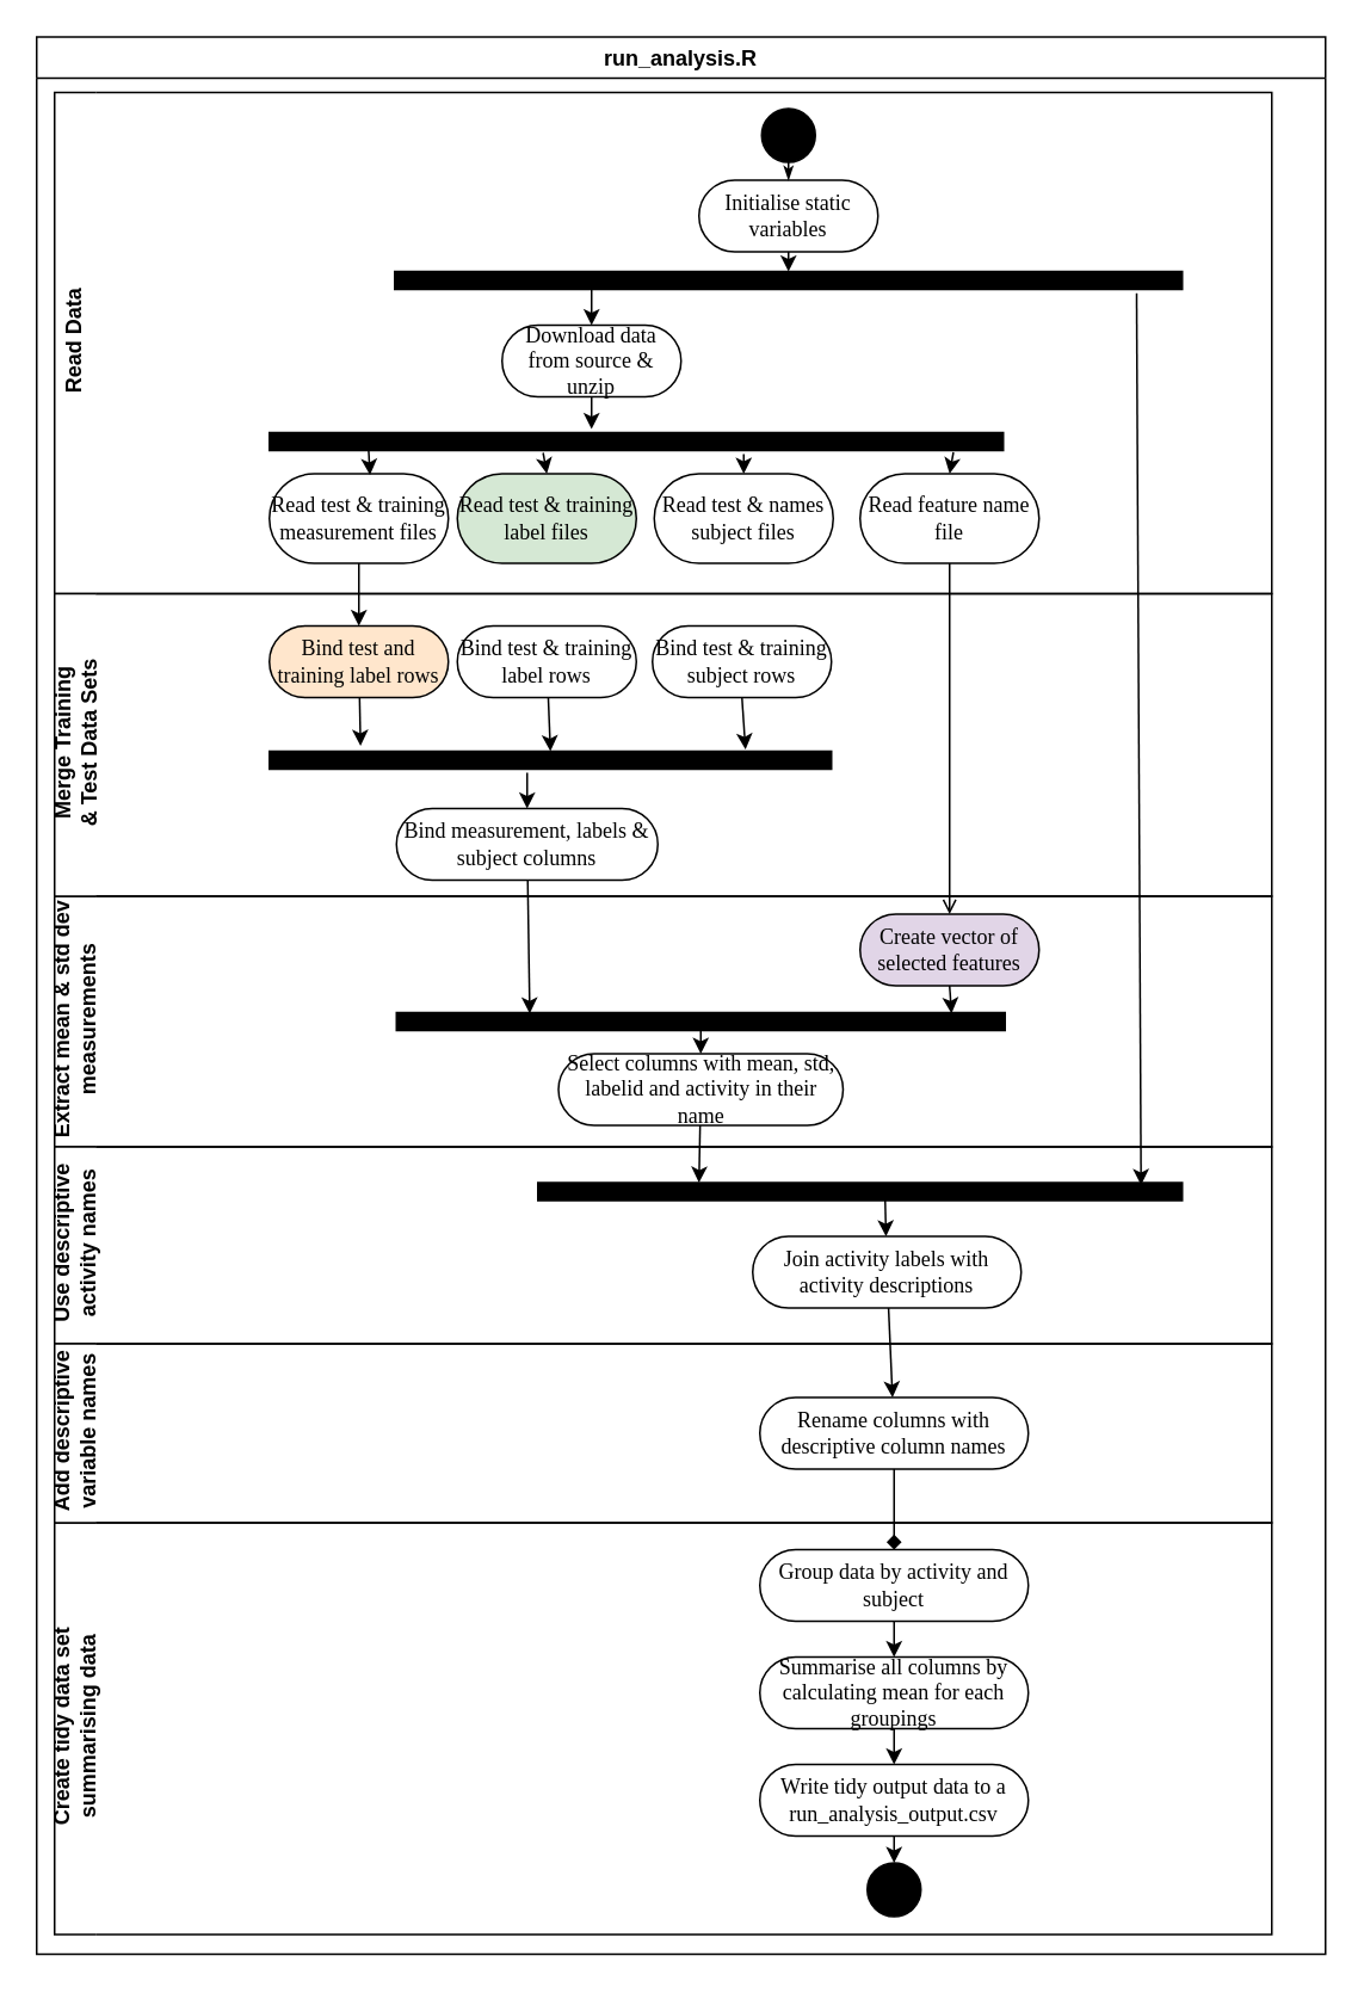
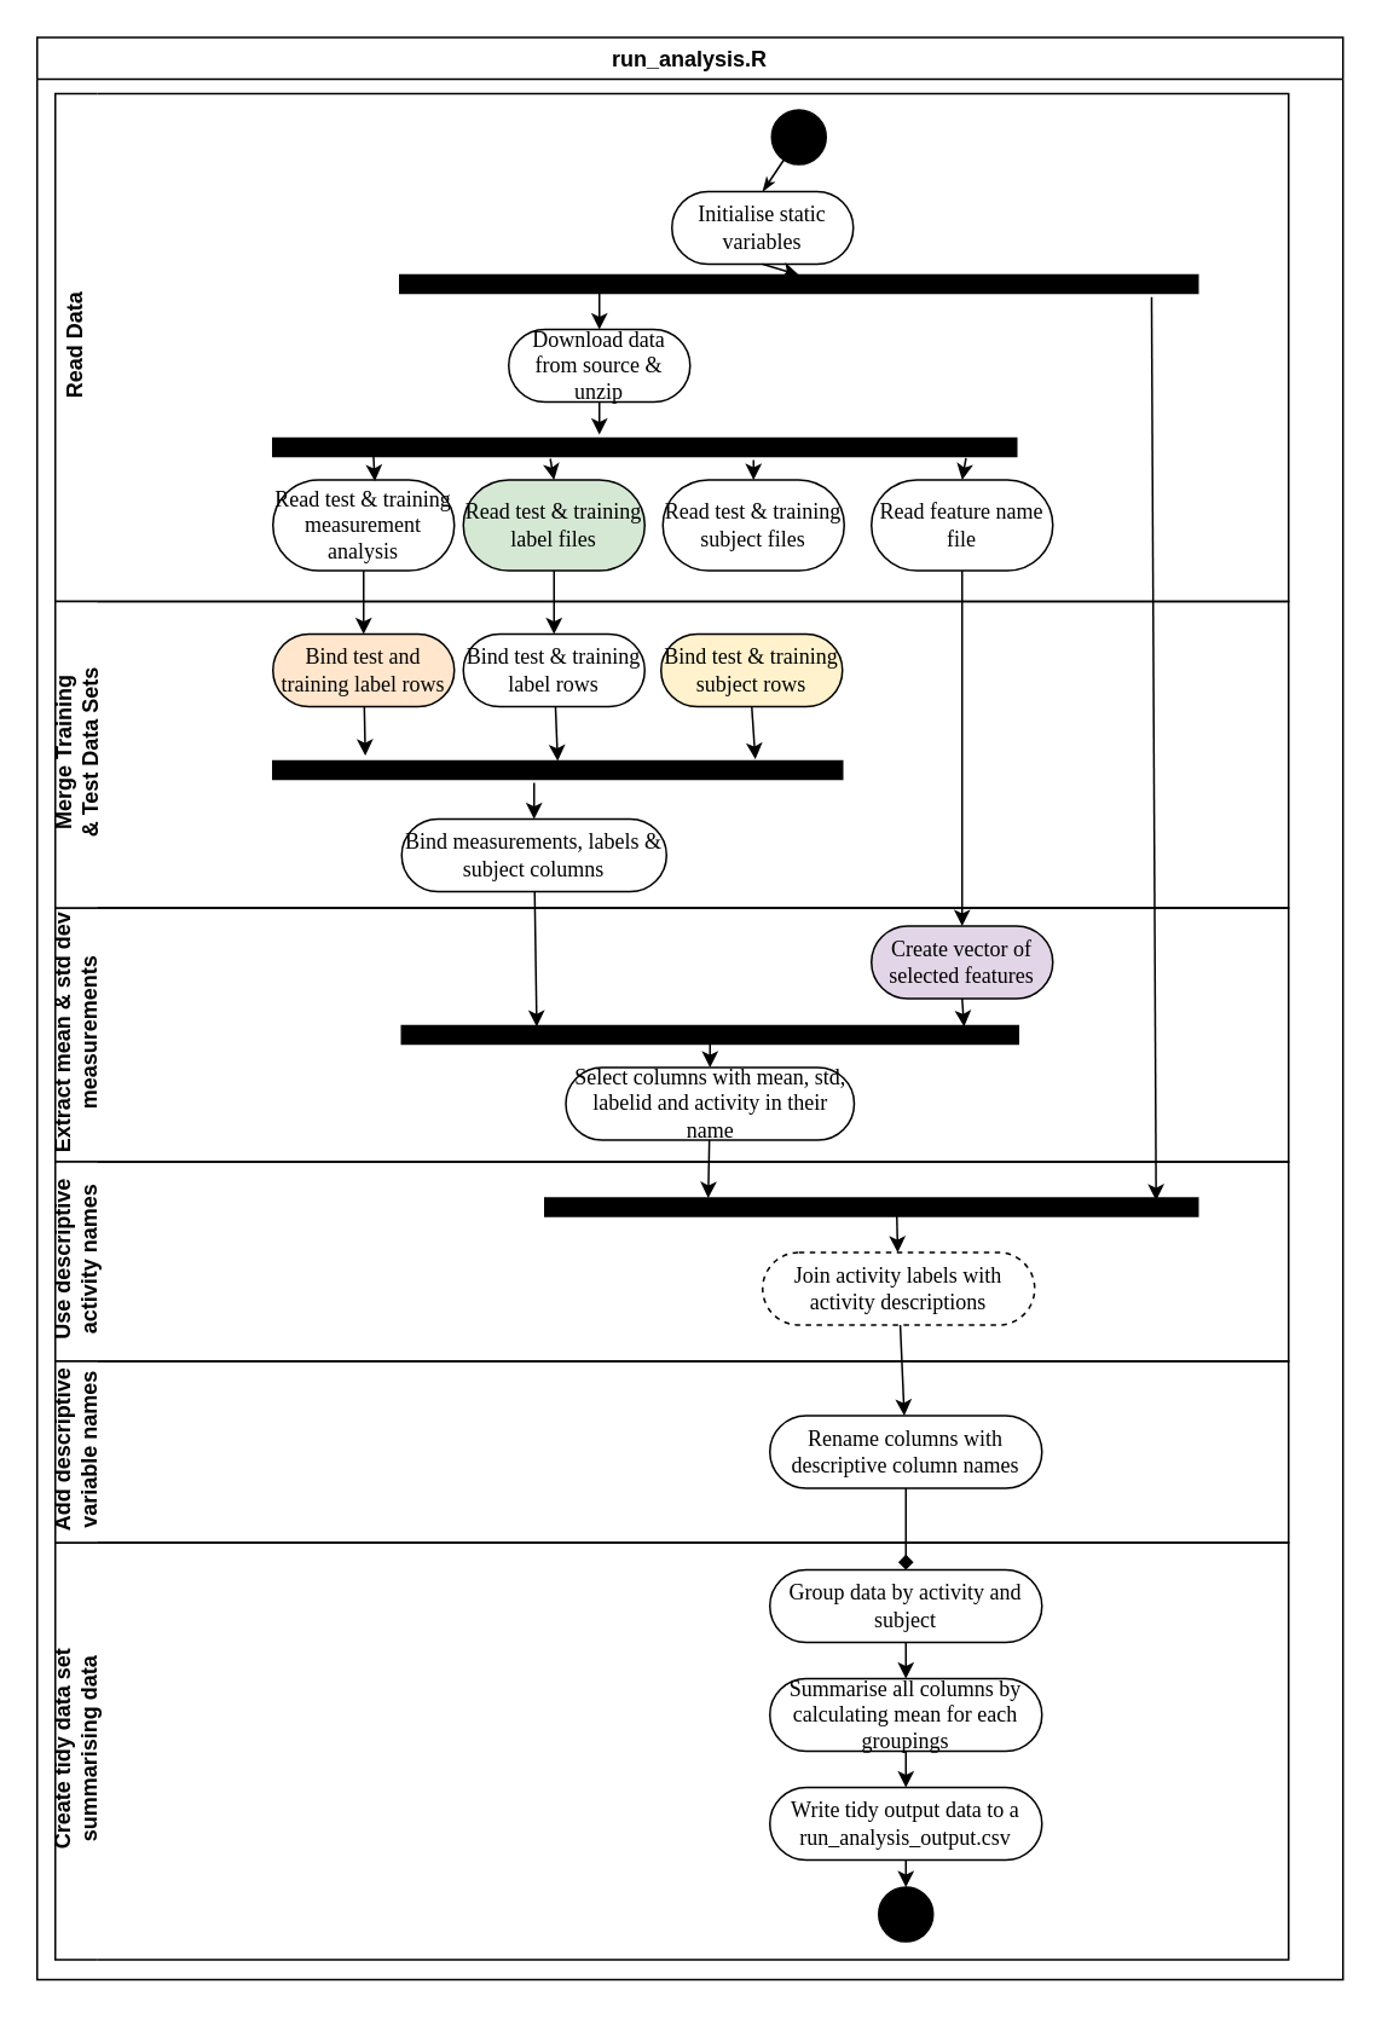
  <mxCell id="0" />
  <mxCell id="1" parent="0" />
  <mxCell id="2" value="run_analysis.R" style="swimlane;" vertex="1" parent="1"><mxGeometry x="20" y="20" width="720" height="1071" as="geometry" /></mxCell>
  <mxCell id="3" value="Read Data" style="swimlane;html=1;horizontal=0;swimlaneLine=0;" vertex="1" parent="2"><mxGeometry x="10" y="31" width="680" height="280" as="geometry" /></mxCell>
  <mxCell id="4" value="" style="ellipse;whiteSpace=wrap;html=1;rounded=0;shadow=0;comic=0;labelBackgroundColor=none;strokeWidth=1;fillColor=#000000;fontFamily=Verdana;fontSize=12;align=center;" vertex="1" parent="3"><mxGeometry x="395" y="9" width="30" height="30" as="geometry" /></mxCell>
- <mxCell id="5" value="Initialise static variables" style="rounded=1;whiteSpace=wrap;html=1;shadow=0;comic=0;labelBackgroundColor=none;strokeWidth=1;fontFamily=Verdana;fontSize=12;align=center;arcSize=50;" vertex="1" parent="3"><mxGeometry x="360" y="49" width="100" height="40" as="geometry" /></mxCell>
+ <mxCell id="5" value="Initialise static variables" style="rounded=1;whiteSpace=wrap;html=1;shadow=0;comic=0;labelBackgroundColor=none;strokeWidth=1;fontFamily=Verdana;fontSize=12;align=center;arcSize=50;" vertex="1" parent="3"><mxGeometry x="340" y="54" width="100" height="40" as="geometry" /></mxCell>
  <mxCell id="6" style="rounded=0;html=1;labelBackgroundColor=none;startArrow=none;startFill=0;startSize=5;endArrow=classicThin;endFill=1;endSize=5;jettySize=auto;orthogonalLoop=1;strokeWidth=1;fontFamily=Verdana;fontSize=12;entryX=0.5;entryY=0;entryDx=0;entryDy=0;" edge="1" parent="3" source="4" target="5"><mxGeometry relative="1" as="geometry"><mxPoint x="950" y="50" as="targetPoint" /></mxGeometry></mxCell>
  <mxCell id="7" value="" style="edgeStyle=none;rounded=0;orthogonalLoop=1;jettySize=auto;html=1;exitX=0.25;exitY=1;exitDx=0;exitDy=0;entryX=0.5;entryY=0;entryDx=0;entryDy=0;" edge="1" parent="3" source="20" target="8"><mxGeometry relative="1" as="geometry"><mxPoint x="430" y="150" as="targetPoint" /></mxGeometry></mxCell>
  <mxCell id="8" value="Download data from source &amp;amp; unzip" style="rounded=1;whiteSpace=wrap;html=1;shadow=0;comic=0;labelBackgroundColor=none;strokeWidth=1;fontFamily=Verdana;fontSize=12;align=center;arcSize=50;" vertex="1" parent="3"><mxGeometry x="250" y="130" width="100" height="40" as="geometry" /></mxCell>
  <mxCell id="9" style="edgeStyle=none;rounded=0;orthogonalLoop=1;jettySize=auto;html=1;exitX=0.5;exitY=1;exitDx=0;exitDy=0;entryX=0.5;entryY=0;entryDx=0;entryDy=0;" edge="1" parent="3" source="5" target="20"><mxGeometry relative="1" as="geometry" /></mxCell>
  <mxCell id="10" value="" style="whiteSpace=wrap;html=1;rounded=0;shadow=0;comic=0;labelBackgroundColor=none;strokeWidth=1;fillColor=#000000;fontFamily=Verdana;fontSize=12;align=center;rotation=0;" vertex="1" parent="3"><mxGeometry x="120" y="190" width="410" height="10" as="geometry" /></mxCell>
  <mxCell id="11" value="" style="edgeStyle=none;rounded=0;orthogonalLoop=1;jettySize=auto;html=1;exitX=0.5;exitY=1;exitDx=0;exitDy=0;" edge="1" parent="3" source="8"><mxGeometry relative="1" as="geometry"><mxPoint x="685" y="220" as="sourcePoint" /><mxPoint x="300" y="188" as="targetPoint" /></mxGeometry></mxCell>
- <mxCell id="12" value="Read test &amp;amp; training measurement files" style="rounded=1;whiteSpace=wrap;html=1;shadow=0;comic=0;labelBackgroundColor=none;strokeWidth=1;fontFamily=Verdana;fontSize=12;align=center;arcSize=50;" vertex="1" parent="3"><mxGeometry x="120" y="213" width="100" height="50" as="geometry" /></mxCell>
+ <mxCell id="12" value="Read test &amp;amp; training measurement analysis" style="rounded=1;whiteSpace=wrap;html=1;shadow=0;comic=0;labelBackgroundColor=none;strokeWidth=1;fontFamily=Verdana;fontSize=12;align=center;arcSize=50;" vertex="1" parent="3"><mxGeometry x="120" y="213" width="100" height="50" as="geometry" /></mxCell>
  <mxCell id="13" value="Read test &amp;amp; training label files" style="rounded=1;whiteSpace=wrap;html=1;shadow=0;comic=0;labelBackgroundColor=none;strokeWidth=1;fontFamily=Verdana;fontSize=12;align=center;arcSize=50;fillColor=#d5e8d4;" vertex="1" parent="3"><mxGeometry x="225" y="213" width="100" height="50" as="geometry" /></mxCell>
- <mxCell id="14" value="Read test &amp;amp; names subject files" style="rounded=1;whiteSpace=wrap;html=1;shadow=0;comic=0;labelBackgroundColor=none;strokeWidth=1;fontFamily=Verdana;fontSize=12;align=center;arcSize=50;" vertex="1" parent="3"><mxGeometry x="335" y="213" width="100" height="50" as="geometry" /></mxCell>
+ <mxCell id="14" value="Read test &amp;amp; training subject files" style="rounded=1;whiteSpace=wrap;html=1;shadow=0;comic=0;labelBackgroundColor=none;strokeWidth=1;fontFamily=Verdana;fontSize=12;align=center;arcSize=50;" vertex="1" parent="3"><mxGeometry x="335" y="213" width="100" height="50" as="geometry" /></mxCell>
  <mxCell id="15" value="Read feature name file" style="rounded=1;whiteSpace=wrap;html=1;shadow=0;comic=0;labelBackgroundColor=none;strokeWidth=1;fontFamily=Verdana;fontSize=12;align=center;arcSize=50;" vertex="1" parent="3"><mxGeometry x="450" y="213" width="100" height="50" as="geometry" /></mxCell>
  <mxCell id="16" style="edgeStyle=none;rounded=0;orthogonalLoop=1;jettySize=auto;html=1;exitX=0.126;exitY=0.967;exitDx=0;exitDy=0;entryX=0.562;entryY=0.013;entryDx=0;entryDy=0;entryPerimeter=0;exitPerimeter=0;" edge="1" parent="3" target="12"><mxGeometry relative="1" as="geometry"><mxPoint x="175.44" y="199.67" as="sourcePoint" /></mxGeometry></mxCell>
  <mxCell id="17" value="" style="edgeStyle=none;rounded=0;orthogonalLoop=1;jettySize=auto;html=1;entryX=0.5;entryY=0;entryDx=0;entryDy=0;exitX=0.373;exitY=1.133;exitDx=0;exitDy=0;exitPerimeter=0;" edge="1" parent="3" source="10" target="13"><mxGeometry relative="1" as="geometry"><mxPoint x="685" y="260" as="targetPoint" /></mxGeometry></mxCell>
  <mxCell id="18" value="" style="edgeStyle=none;rounded=0;orthogonalLoop=1;jettySize=auto;html=1;entryX=0.5;entryY=0;entryDx=0;entryDy=0;" edge="1" parent="3" target="14"><mxGeometry relative="1" as="geometry"><mxPoint x="385" y="202" as="sourcePoint" /><mxPoint x="686" y="290" as="targetPoint" /></mxGeometry></mxCell>
  <mxCell id="19" value="" style="edgeStyle=none;rounded=0;orthogonalLoop=1;jettySize=auto;html=1;entryX=0.5;entryY=0;entryDx=0;entryDy=0;exitX=0.932;exitY=1.1;exitDx=0;exitDy=0;exitPerimeter=0;" edge="1" parent="3" source="10" target="15"><mxGeometry relative="1" as="geometry"><mxPoint x="945" y="250" as="sourcePoint" /><mxPoint x="685" y="260" as="targetPoint" /></mxGeometry></mxCell>
  <mxCell id="20" value="" style="whiteSpace=wrap;html=1;rounded=0;shadow=0;comic=0;labelBackgroundColor=none;strokeWidth=1;fillColor=#000000;fontFamily=Verdana;fontSize=12;align=center;rotation=0;" vertex="1" parent="3"><mxGeometry x="190" y="100" width="440" height="10" as="geometry" /></mxCell>
  <mxCell id="21" value="" style="edgeStyle=none;rounded=0;orthogonalLoop=1;jettySize=auto;html=1;" edge="1" parent="2" source="12" target="29"><mxGeometry relative="1" as="geometry" /></mxCell>
- <mxCell id="23" value="" style="edgeStyle=none;rounded=0;orthogonalLoop=1;jettySize=auto;html=1;endArrow=open;" edge="1" parent="2" source="15" target="55"><mxGeometry relative="1" as="geometry" /></mxCell>
+ <mxCell id="22" value="" style="edgeStyle=none;rounded=0;orthogonalLoop=1;jettySize=auto;html=1;" edge="1" parent="2" source="13" target="30"><mxGeometry relative="1" as="geometry" /></mxCell>
+ <mxCell id="23" value="" style="edgeStyle=none;rounded=0;orthogonalLoop=1;jettySize=auto;html=1;" edge="1" parent="2" source="15" target="55"><mxGeometry relative="1" as="geometry" /></mxCell>
  <mxCell id="24" value="Extract mean &amp;amp; std dev &lt;br&gt;measurements" style="swimlane;html=1;horizontal=0;swimlaneLine=0;" vertex="1" parent="2"><mxGeometry x="10" y="480" width="680" height="140" as="geometry" /></mxCell>
  <mxCell id="25" style="edgeStyle=none;rounded=0;orthogonalLoop=1;jettySize=auto;html=1;exitX=0.5;exitY=1;exitDx=0;exitDy=0;" edge="1" parent="24" source="26" target="27"><mxGeometry relative="1" as="geometry" /></mxCell>
  <mxCell id="26" value="" style="whiteSpace=wrap;html=1;rounded=0;shadow=0;comic=0;labelBackgroundColor=none;strokeWidth=1;fillColor=#000000;fontFamily=Verdana;fontSize=12;align=center;rotation=0;" vertex="1" parent="24"><mxGeometry x="191" y="65" width="340" height="10" as="geometry" /></mxCell>
  <mxCell id="27" value="Select columns with mean, std, labelid and activity in their name" style="rounded=1;whiteSpace=wrap;html=1;shadow=0;comic=0;labelBackgroundColor=none;strokeWidth=1;fontFamily=Verdana;fontSize=12;align=center;arcSize=50;" vertex="1" parent="24"><mxGeometry x="281.5" y="88" width="159" height="40" as="geometry" /></mxCell>
  <mxCell id="28" value="Merge Training &lt;br&gt;&amp;amp; Test Data Sets" style="swimlane;html=1;horizontal=0;swimlaneLine=0;" vertex="1" parent="24"><mxGeometry y="-169" width="680" height="169" as="geometry" /></mxCell>
  <mxCell id="29" value="Bind test and training label rows" style="rounded=1;whiteSpace=wrap;html=1;shadow=0;comic=0;labelBackgroundColor=none;strokeWidth=1;fontFamily=Verdana;fontSize=12;align=center;arcSize=50;fillColor=#ffe6cc;" vertex="1" parent="28"><mxGeometry x="120" y="18" width="100" height="40" as="geometry" /></mxCell>
  <mxCell id="30" value="Bind test &amp;amp; training label rows" style="rounded=1;whiteSpace=wrap;html=1;shadow=0;comic=0;labelBackgroundColor=none;strokeWidth=1;fontFamily=Verdana;fontSize=12;align=center;arcSize=50;" vertex="1" parent="28"><mxGeometry x="225" y="18" width="100" height="40" as="geometry" /></mxCell>
- <mxCell id="31" value="Bind measurement, labels &amp;amp; subject columns" style="rounded=1;whiteSpace=wrap;html=1;shadow=0;comic=0;labelBackgroundColor=none;strokeWidth=1;fontFamily=Verdana;fontSize=12;align=center;arcSize=50;" vertex="1" parent="28"><mxGeometry x="191" y="120" width="146" height="40" as="geometry" /></mxCell>
- <mxCell id="32" value="Bind test &amp;amp; training subject rows" style="rounded=1;whiteSpace=wrap;html=1;shadow=0;comic=0;labelBackgroundColor=none;strokeWidth=1;fontFamily=Verdana;fontSize=12;align=center;arcSize=50;" vertex="1" parent="28"><mxGeometry x="334" y="18" width="100" height="40" as="geometry" /></mxCell>
+ <mxCell id="31" value="Bind measurements, labels &amp;amp; subject columns" style="rounded=1;whiteSpace=wrap;html=1;shadow=0;comic=0;labelBackgroundColor=none;strokeWidth=1;fontFamily=Verdana;fontSize=12;align=center;arcSize=50;" vertex="1" parent="28"><mxGeometry x="191" y="120" width="146" height="40" as="geometry" /></mxCell>
+ <mxCell id="32" value="Bind test &amp;amp; training subject rows" style="rounded=1;whiteSpace=wrap;html=1;shadow=0;comic=0;labelBackgroundColor=none;strokeWidth=1;fontFamily=Verdana;fontSize=12;align=center;arcSize=50;fillColor=#fff2cc;" vertex="1" parent="28"><mxGeometry x="334" y="18" width="100" height="40" as="geometry" /></mxCell>
  <mxCell id="33" style="edgeStyle=none;rounded=0;orthogonalLoop=1;jettySize=auto;html=1;entryX=0.5;entryY=0;entryDx=0;entryDy=0;" edge="1" parent="28" target="31"><mxGeometry relative="1" as="geometry"><mxPoint x="264" y="100" as="sourcePoint" /><mxPoint x="264" y="128" as="targetPoint" /></mxGeometry></mxCell>
  <mxCell id="34" value="" style="whiteSpace=wrap;html=1;rounded=0;shadow=0;comic=0;labelBackgroundColor=none;strokeWidth=1;fillColor=#000000;fontFamily=Verdana;fontSize=12;align=center;rotation=0;" vertex="1" parent="28"><mxGeometry x="120" y="88" width="314" height="10" as="geometry" /></mxCell>
  <mxCell id="35" value="" style="edgeStyle=none;rounded=0;orthogonalLoop=1;jettySize=auto;html=1;entryX=0.138;entryY=-0.3;entryDx=0;entryDy=0;entryPerimeter=0;" edge="1" parent="28" source="29"><mxGeometry relative="1" as="geometry"><mxPoint x="170.92" y="85.0" as="targetPoint" /></mxGeometry></mxCell>
  <mxCell id="36" value="" style="edgeStyle=none;rounded=0;orthogonalLoop=1;jettySize=auto;html=1;entryX=0.5;entryY=0;entryDx=0;entryDy=0;" edge="1" parent="28" source="30" target="34"><mxGeometry relative="1" as="geometry" /></mxCell>
  <mxCell id="37" value="" style="edgeStyle=none;rounded=0;orthogonalLoop=1;jettySize=auto;html=1;exitX=0.5;exitY=1;exitDx=0;exitDy=0;" edge="1" parent="28" source="32"><mxGeometry relative="1" as="geometry"><mxPoint x="386" y="87" as="targetPoint" /></mxGeometry></mxCell>
  <mxCell id="38" value="" style="edgeStyle=none;rounded=0;orthogonalLoop=1;jettySize=auto;html=1;entryX=0.219;entryY=0.05;entryDx=0;entryDy=0;entryPerimeter=0;" edge="1" parent="24" source="31" target="26"><mxGeometry relative="1" as="geometry"><mxPoint x="269" y="-11" as="targetPoint" /></mxGeometry></mxCell>
  <mxCell id="39" value="Use descriptive &lt;br&gt;activity names" style="swimlane;html=1;horizontal=0;swimlaneLine=0;" vertex="1" parent="2"><mxGeometry x="10" y="620" width="680" height="110" as="geometry" /></mxCell>
- <mxCell id="40" value="Join activity labels with activity descriptions" style="rounded=1;whiteSpace=wrap;html=1;shadow=0;comic=0;labelBackgroundColor=none;strokeWidth=1;fontFamily=Verdana;fontSize=12;align=center;arcSize=50;" vertex="1" parent="39"><mxGeometry x="390" y="50" width="150" height="40" as="geometry" /></mxCell>
+ <mxCell id="40" value="Join activity labels with activity descriptions" style="rounded=1;whiteSpace=wrap;html=1;shadow=0;comic=0;labelBackgroundColor=none;strokeWidth=1;fontFamily=Verdana;fontSize=12;align=center;arcSize=50;dashed=1;" vertex="1" parent="39"><mxGeometry x="390" y="50" width="150" height="40" as="geometry" /></mxCell>
  <mxCell id="41" value="" style="whiteSpace=wrap;html=1;rounded=0;shadow=0;comic=0;labelBackgroundColor=none;strokeWidth=1;fillColor=#000000;fontFamily=Verdana;fontSize=12;align=center;rotation=0;" vertex="1" parent="39"><mxGeometry x="270" y="20" width="360" height="10" as="geometry" /></mxCell>
  <mxCell id="42" style="edgeStyle=none;rounded=0;orthogonalLoop=1;jettySize=auto;html=1;exitX=0.5;exitY=1;exitDx=0;exitDy=0;" edge="1" parent="39"><mxGeometry relative="1" as="geometry"><mxPoint x="554" y="30" as="sourcePoint" /><mxPoint x="554" y="30" as="targetPoint" /></mxGeometry></mxCell>
  <mxCell id="43" value="" style="edgeStyle=none;rounded=0;orthogonalLoop=1;jettySize=auto;html=1;exitX=0.25;exitY=1;exitDx=0;exitDy=0;" edge="1" parent="39" target="40"><mxGeometry relative="1" as="geometry"><mxPoint x="464.0" y="30" as="sourcePoint" /><mxPoint x="554" y="110" as="targetPoint" /></mxGeometry></mxCell>
  <mxCell id="44" value="" style="edgeStyle=none;rounded=0;orthogonalLoop=1;jettySize=auto;html=1;entryX=0.25;entryY=0;entryDx=0;entryDy=0;" edge="1" parent="2" source="27" target="41"><mxGeometry relative="1" as="geometry" /></mxCell>
  <mxCell id="45" value="Create tidy data set &lt;br&gt;summarising data" style="swimlane;html=1;horizontal=0;swimlaneLine=0;" vertex="1" parent="2"><mxGeometry x="10" y="830" width="680" height="230" as="geometry" /></mxCell>
  <mxCell id="46" value="Summarise all columns by calculating mean for each groupings" style="rounded=1;whiteSpace=wrap;html=1;shadow=0;comic=0;labelBackgroundColor=none;strokeWidth=1;fontFamily=Verdana;fontSize=12;align=center;arcSize=50;" vertex="1" parent="45"><mxGeometry x="394" y="75" width="150" height="40" as="geometry" /></mxCell>
  <mxCell id="47" value="" style="edgeStyle=none;rounded=0;orthogonalLoop=1;jettySize=auto;html=1;" edge="1" parent="45" source="48" target="46"><mxGeometry relative="1" as="geometry" /></mxCell>
  <mxCell id="48" value="Group data by activity and subject" style="rounded=1;whiteSpace=wrap;html=1;shadow=0;comic=0;labelBackgroundColor=none;strokeWidth=1;fontFamily=Verdana;fontSize=12;align=center;arcSize=50;" vertex="1" parent="45"><mxGeometry x="394" y="15" width="150" height="40" as="geometry" /></mxCell>
  <mxCell id="49" value="Write tidy output data to a run_analysis_output.csv" style="rounded=1;whiteSpace=wrap;html=1;shadow=0;comic=0;labelBackgroundColor=none;strokeWidth=1;fontFamily=Verdana;fontSize=12;align=center;arcSize=50;" vertex="1" parent="45"><mxGeometry x="394" y="135" width="150" height="40" as="geometry" /></mxCell>
  <mxCell id="50" value="" style="edgeStyle=none;rounded=0;orthogonalLoop=1;jettySize=auto;html=1;" edge="1" parent="45" source="46" target="49"><mxGeometry relative="1" as="geometry" /></mxCell>
  <mxCell id="51" style="edgeStyle=none;rounded=0;orthogonalLoop=1;jettySize=auto;html=1;exitX=0;exitY=0.5;exitDx=0;exitDy=0;" edge="1" parent="45" source="48" target="48"><mxGeometry relative="1" as="geometry" /></mxCell>
  <mxCell id="52" value="" style="ellipse;whiteSpace=wrap;html=1;rounded=0;shadow=0;comic=0;labelBackgroundColor=none;strokeWidth=1;fillColor=#000000;fontFamily=Verdana;fontSize=12;align=center;" vertex="1" parent="45"><mxGeometry x="454" y="190" width="30" height="30" as="geometry" /></mxCell>
  <mxCell id="53" value="" style="edgeStyle=none;rounded=0;orthogonalLoop=1;jettySize=auto;html=1;entryX=0.5;entryY=0;entryDx=0;entryDy=0;" edge="1" parent="45" source="49" target="52"><mxGeometry relative="1" as="geometry"><mxPoint x="929" y="220" as="targetPoint" /></mxGeometry></mxCell>
  <mxCell id="54" value="" style="edgeStyle=none;rounded=0;orthogonalLoop=1;jettySize=auto;html=1;exitX=0.5;exitY=1;exitDx=0;exitDy=0;entryX=0.912;entryY=0.05;entryDx=0;entryDy=0;entryPerimeter=0;" edge="1" parent="2" source="55" target="26"><mxGeometry relative="1" as="geometry"><mxPoint x="510" y="540" as="targetPoint" /></mxGeometry></mxCell>
  <mxCell id="55" value="Create vector of selected features" style="rounded=1;whiteSpace=wrap;html=1;shadow=0;comic=0;labelBackgroundColor=none;strokeWidth=1;fontFamily=Verdana;fontSize=12;align=center;arcSize=50;fillColor=#e1d5e7;" vertex="1" parent="2"><mxGeometry x="460" y="490" width="100" height="40" as="geometry" /></mxCell>
  <mxCell id="56" value="Add descriptive &lt;br&gt;variable names" style="swimlane;html=1;horizontal=0;swimlaneLine=0;" vertex="1" parent="2"><mxGeometry x="10" y="730" width="680" height="100" as="geometry" /></mxCell>
  <mxCell id="57" value="Rename columns with descriptive column names" style="rounded=1;whiteSpace=wrap;html=1;shadow=0;comic=0;labelBackgroundColor=none;strokeWidth=1;fontFamily=Verdana;fontSize=12;align=center;arcSize=50;" vertex="1" parent="56"><mxGeometry x="394" y="30" width="150" height="40" as="geometry" /></mxCell>
  <mxCell id="58" value="" style="edgeStyle=none;rounded=0;orthogonalLoop=1;jettySize=auto;html=1;" edge="1" parent="2" source="40" target="57"><mxGeometry relative="1" as="geometry" /></mxCell>
  <mxCell id="59" value="" style="edgeStyle=none;rounded=0;orthogonalLoop=1;jettySize=auto;html=1;entryX=0.5;entryY=0;entryDx=0;entryDy=0;endArrow=diamond;" edge="1" parent="2" source="57" target="48"><mxGeometry relative="1" as="geometry"><mxPoint x="939" y="810" as="targetPoint" /></mxGeometry></mxCell>
  <mxCell id="60" value="" style="edgeStyle=none;rounded=0;orthogonalLoop=1;jettySize=auto;html=1;entryX=0.936;entryY=0.133;entryDx=0;entryDy=0;entryPerimeter=0;exitX=0.942;exitY=1.217;exitDx=0;exitDy=0;exitPerimeter=0;" edge="1" parent="2" source="20" target="41"><mxGeometry relative="1" as="geometry" /></mxCell>
